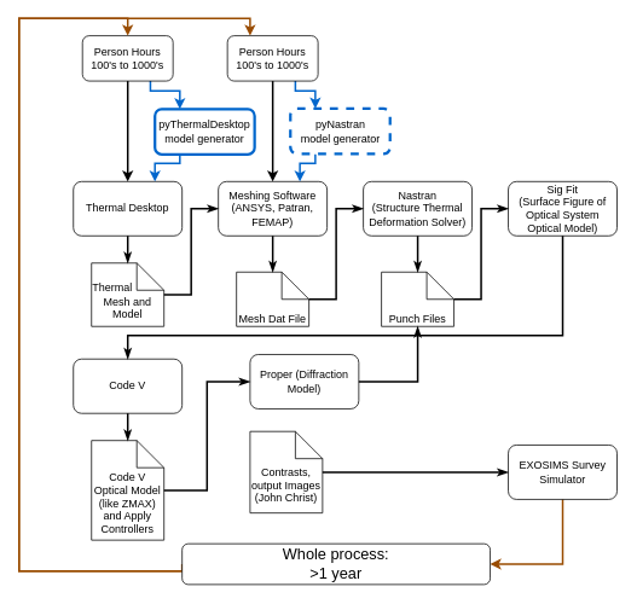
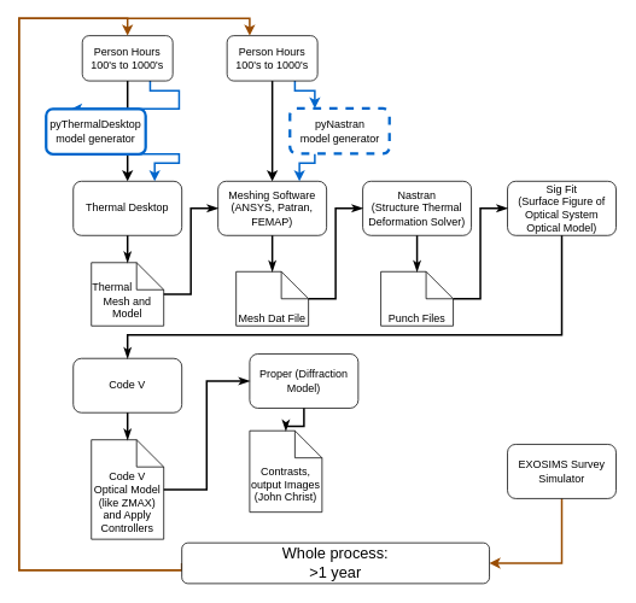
  <mxCell id="0" />
  <mxCell id="1" parent="0" />
  <mxCell id="2" style="edgeStyle=orthogonalEdgeStyle;rounded=0;comic=0;jumpStyle=none;jumpSize=1;html=1;exitX=0.5;exitY=1;entryX=0.5;entryY=0;endArrow=classicThin;endFill=1;jettySize=auto;orthogonalLoop=1;strokeWidth=2;fontSize=12;" parent="1" source="3" target="11" edge="1"><mxGeometry relative="1" as="geometry" /></mxCell>
  <mxCell id="3" value="Thermal Desktop" style="rounded=1;whiteSpace=wrap;html=1;fillColor=none;fontSize=12;" parent="1" vertex="1"><mxGeometry x="80" y="200" width="120" height="60" as="geometry" /></mxCell>
  <mxCell id="4" style="edgeStyle=orthogonalEdgeStyle;rounded=0;comic=0;jumpStyle=none;jumpSize=1;html=1;exitX=0.5;exitY=1;entryX=0.5;entryY=0;endArrow=classicThin;endFill=1;jettySize=auto;orthogonalLoop=1;strokeWidth=2;fontSize=12;" parent="1" source="5" target="13" edge="1"><mxGeometry relative="1" as="geometry" /></mxCell>
  <mxCell id="5" value="Meshing Software (ANSYS, Patran, FEMAP)" style="rounded=1;whiteSpace=wrap;html=1;fillColor=none;fontSize=12;" parent="1" vertex="1"><mxGeometry x="240" y="200" width="120" height="60" as="geometry" /></mxCell>
  <mxCell id="6" style="edgeStyle=orthogonalEdgeStyle;rounded=0;comic=0;jumpStyle=none;jumpSize=1;html=1;exitX=0.5;exitY=1;entryX=0.5;entryY=0;endArrow=classicThin;endFill=1;jettySize=auto;orthogonalLoop=1;strokeWidth=2;fontSize=12;" parent="1" source="7" target="15" edge="1"><mxGeometry relative="1" as="geometry" /></mxCell>
  <mxCell id="7" value="Nastran&lt;br&gt;(Structure Thermal Deformation Solver)&lt;br&gt;" style="rounded=1;whiteSpace=wrap;html=1;fillColor=none;fontSize=12;" parent="1" vertex="1"><mxGeometry x="400" y="200" width="120" height="60" as="geometry" /></mxCell>
  <mxCell id="8" style="edgeStyle=orthogonalEdgeStyle;rounded=0;comic=0;jumpStyle=none;jumpSize=1;html=1;exitX=0.5;exitY=1;entryX=0.5;entryY=0;endArrow=classicThin;endFill=1;jettySize=auto;orthogonalLoop=1;strokeWidth=2;fontSize=12;" parent="1" source="9" target="17" edge="1"><mxGeometry relative="1" as="geometry"><Array as="points"><mxPoint x="620" y="370" /><mxPoint x="140" y="370" /></Array></mxGeometry></mxCell>
  <mxCell id="9" value="Sig Fit&lt;br&gt;(Surface Figure of Optical System Optical Model)&lt;br&gt;" style="rounded=1;whiteSpace=wrap;html=1;fillColor=none;fontSize=12;" parent="1" vertex="1"><mxGeometry x="560" y="200" width="120" height="60" as="geometry" /></mxCell>
  <mxCell id="10" style="edgeStyle=orthogonalEdgeStyle;rounded=0;comic=0;jumpStyle=none;jumpSize=1;html=1;exitX=1;exitY=0.5;entryX=0;entryY=0.5;endArrow=classicThin;endFill=1;jettySize=auto;orthogonalLoop=1;strokeWidth=2;fontSize=12;" parent="1" source="11" target="5" edge="1"><mxGeometry relative="1" as="geometry" /></mxCell>
  <mxCell id="11" value="&lt;div&gt;&lt;br&gt;&lt;/div&gt;&lt;div&gt;Thermal &amp;nbsp; &amp;nbsp; &amp;nbsp; &amp;nbsp; &amp;nbsp; Mesh and Model&lt;/div&gt;" style="shape=note;whiteSpace=wrap;html=1;backgroundOutline=1;fillColor=none;fontSize=12;" parent="1" vertex="1"><mxGeometry x="100" y="290" width="80" height="70" as="geometry" /></mxCell>
  <mxCell id="12" style="edgeStyle=orthogonalEdgeStyle;rounded=0;comic=0;jumpStyle=none;jumpSize=1;html=1;exitX=1;exitY=0.5;entryX=0;entryY=0.5;endArrow=classicThin;endFill=1;jettySize=auto;orthogonalLoop=1;strokeWidth=2;fontSize=12;" parent="1" source="13" target="7" edge="1"><mxGeometry relative="1" as="geometry" /></mxCell>
  <mxCell id="13" value="&lt;div&gt;&lt;br&gt;&lt;/div&gt;&lt;div&gt;&lt;br&gt;&lt;/div&gt;&lt;div&gt;&lt;br&gt;&lt;/div&gt;&lt;div&gt;Mesh Dat File&lt;/div&gt;" style="shape=note;whiteSpace=wrap;html=1;backgroundOutline=1;fillColor=none;fontSize=12;" parent="1" vertex="1"><mxGeometry x="260" y="300" width="80" height="60" as="geometry" /></mxCell>
  <mxCell id="14" style="edgeStyle=orthogonalEdgeStyle;rounded=0;comic=0;jumpStyle=none;jumpSize=1;html=1;exitX=1;exitY=0.5;entryX=0;entryY=0.5;endArrow=classicThin;endFill=1;jettySize=auto;orthogonalLoop=1;strokeWidth=2;fontSize=12;" parent="1" source="15" target="9" edge="1"><mxGeometry relative="1" as="geometry" /></mxCell>
  <mxCell id="15" value="&lt;div&gt;&lt;br&gt;&lt;/div&gt;&lt;div&gt;&lt;br&gt;&lt;/div&gt;&lt;div&gt;&lt;br&gt;&lt;/div&gt;&lt;div&gt;Punch Files&lt;/div&gt;" style="shape=note;whiteSpace=wrap;html=1;backgroundOutline=1;fillColor=none;fontSize=12;" parent="1" vertex="1"><mxGeometry x="420" y="300" width="80" height="60" as="geometry" /></mxCell>
  <mxCell id="16" style="edgeStyle=orthogonalEdgeStyle;rounded=0;comic=0;jumpStyle=none;jumpSize=1;html=1;exitX=0.5;exitY=1;entryX=0.5;entryY=0;endArrow=classicThin;endFill=1;jettySize=auto;orthogonalLoop=1;strokeWidth=2;fontSize=12;" parent="1" source="17" target="19" edge="1"><mxGeometry relative="1" as="geometry" /></mxCell>
  <mxCell id="17" value="Code V" style="rounded=1;whiteSpace=wrap;html=1;fillColor=none;fontSize=12;" parent="1" vertex="1"><mxGeometry x="80" y="396" width="120" height="60" as="geometry" /></mxCell>
  <mxCell id="18" style="edgeStyle=orthogonalEdgeStyle;rounded=0;comic=0;jumpStyle=none;jumpSize=1;html=1;exitX=1;exitY=0.5;entryX=0;entryY=0.5;endArrow=classicThin;endFill=1;jettySize=auto;orthogonalLoop=1;strokeWidth=2;fontSize=12;" parent="1" source="19" target="21" edge="1"><mxGeometry relative="1" as="geometry" /></mxCell>
  <mxCell id="19" value="&lt;br&gt;&lt;br&gt;Code V Optical Model (like ZMAX) and Apply Controllers" style="shape=note;whiteSpace=wrap;html=1;backgroundOutline=1;fillColor=none;fontSize=12;" parent="1" vertex="1"><mxGeometry x="100" y="486" width="80" height="110" as="geometry" /></mxCell>
- <mxCell id="20" style="edgeStyle=orthogonalEdgeStyle;rounded=0;comic=0;jumpStyle=none;jumpSize=1;html=1;endArrow=classicThin;endFill=1;jettySize=auto;orthogonalLoop=1;strokeWidth=2;fontSize=12;" parent="1" source="21" target="15" edge="1"><mxGeometry relative="1" as="geometry" /></mxCell>
+ <mxCell id="20" style="edgeStyle=orthogonalEdgeStyle;rounded=0;comic=0;jumpStyle=none;jumpSize=1;html=1;entryX=0.5;entryY=0;endArrow=classicThin;endFill=1;jettySize=auto;orthogonalLoop=1;strokeWidth=2;fontSize=12;" parent="1" source="21" target="23" edge="1"><mxGeometry relative="1" as="geometry" /></mxCell>
  <mxCell id="21" value="Proper (Diffraction Model)" style="rounded=1;whiteSpace=wrap;html=1;fillColor=none;fontSize=12;" parent="1" vertex="1"><mxGeometry x="275" y="391" width="120" height="60" as="geometry" /></mxCell>
- <mxCell id="22" style="edgeStyle=orthogonalEdgeStyle;rounded=0;comic=0;jumpStyle=none;jumpSize=1;html=1;exitX=1;exitY=0.5;entryX=0;entryY=0.5;endArrow=classicThin;endFill=1;jettySize=auto;orthogonalLoop=1;strokeWidth=2;fontSize=12;" parent="1" source="23" target="25" edge="1"><mxGeometry relative="1" as="geometry" /></mxCell>
  <mxCell id="23" value="&lt;br&gt;&lt;br&gt;Contrasts, output Images (John Christ)" style="shape=note;whiteSpace=wrap;html=1;backgroundOutline=1;fillColor=none;fontSize=12;" parent="1" vertex="1"><mxGeometry x="275" y="476" width="80" height="90" as="geometry" /></mxCell>
  <mxCell id="24" style="edgeStyle=orthogonalEdgeStyle;rounded=0;orthogonalLoop=1;jettySize=auto;html=1;exitX=0.5;exitY=1;exitDx=0;exitDy=0;entryX=1;entryY=0.5;entryDx=0;entryDy=0;strokeColor=#994C00;strokeWidth=2;fontSize=17;" parent="1" source="25" target="34" edge="1"><mxGeometry relative="1" as="geometry" /></mxCell>
  <mxCell id="25" value="EXOSIMS Survey Simulator" style="rounded=1;whiteSpace=wrap;html=1;fillColor=none;fontSize=12;" parent="1" vertex="1"><mxGeometry x="560" y="491" width="120" height="60" as="geometry" /></mxCell>
  <mxCell id="26" style="edgeStyle=orthogonalEdgeStyle;rounded=0;orthogonalLoop=1;jettySize=auto;html=1;exitX=0.5;exitY=1;exitDx=0;exitDy=0;entryX=0.5;entryY=0;entryDx=0;entryDy=0;strokeWidth=2;" parent="1" source="28" target="5" edge="1"><mxGeometry relative="1" as="geometry" /></mxCell>
  <mxCell id="27" style="edgeStyle=orthogonalEdgeStyle;rounded=0;orthogonalLoop=1;jettySize=auto;html=1;exitX=0.75;exitY=1;exitDx=0;exitDy=0;entryX=0.25;entryY=0;entryDx=0;entryDy=0;strokeColor=#0066CC;strokeWidth=2;fontSize=17;" parent="1" source="28" target="36" edge="1"><mxGeometry relative="1" as="geometry"><Array as="points"><mxPoint x="325" y="100" /><mxPoint x="347" y="100" /></Array></mxGeometry></mxCell>
  <mxCell id="28" value="&lt;div&gt;Person Hours&lt;/div&gt;&lt;div&gt;100's to 1000's&lt;/div&gt;" style="rounded=1;whiteSpace=wrap;html=1;" parent="1" vertex="1"><mxGeometry x="250" y="39" width="100" height="50" as="geometry" /></mxCell>
  <mxCell id="29" style="edgeStyle=orthogonalEdgeStyle;rounded=0;orthogonalLoop=1;jettySize=auto;html=1;exitX=0.5;exitY=1;exitDx=0;exitDy=0;entryX=0.5;entryY=0;entryDx=0;entryDy=0;strokeWidth=2;" parent="1" source="31" target="3" edge="1"><mxGeometry relative="1" as="geometry" /></mxCell>
  <mxCell id="30" style="edgeStyle=orthogonalEdgeStyle;rounded=0;orthogonalLoop=1;jettySize=auto;html=1;exitX=0.75;exitY=1;exitDx=0;exitDy=0;entryX=0.25;entryY=0;entryDx=0;entryDy=0;strokeColor=#0066CC;strokeWidth=2;fontSize=17;" parent="1" source="31" target="38" edge="1"><mxGeometry relative="1" as="geometry"><Array as="points"><mxPoint x="165" y="100" /><mxPoint x="197" y="100" /></Array></mxGeometry></mxCell>
  <mxCell id="31" value="&lt;div&gt;Person Hours&lt;/div&gt;&lt;div&gt;100's to 1000's&lt;/div&gt;" style="rounded=1;whiteSpace=wrap;html=1;" parent="1" vertex="1"><mxGeometry x="90" y="39" width="100" height="50" as="geometry" /></mxCell>
  <mxCell id="32" style="edgeStyle=orthogonalEdgeStyle;rounded=0;orthogonalLoop=1;jettySize=auto;html=1;exitX=0;exitY=0.5;exitDx=0;exitDy=0;entryX=0.5;entryY=0;entryDx=0;entryDy=0;strokeColor=#994C00;strokeWidth=2;fontSize=17;" parent="1" source="34" target="31" edge="1"><mxGeometry relative="1" as="geometry"><Array as="points"><mxPoint x="20" y="630" /><mxPoint x="20" y="20" /><mxPoint x="140" y="20" /></Array></mxGeometry></mxCell>
  <mxCell id="33" style="edgeStyle=orthogonalEdgeStyle;rounded=0;orthogonalLoop=1;jettySize=auto;html=1;exitX=0;exitY=0.5;exitDx=0;exitDy=0;entryX=0.25;entryY=0;entryDx=0;entryDy=0;strokeColor=#994C00;strokeWidth=2;fontSize=17;" parent="1" source="34" target="28" edge="1"><mxGeometry relative="1" as="geometry"><Array as="points"><mxPoint x="20" y="630" /><mxPoint x="20" y="20" /><mxPoint x="275" y="20" /></Array></mxGeometry></mxCell>
  <mxCell id="34" value="&lt;div&gt;Whole process: &lt;br&gt;&lt;/div&gt;&lt;div&gt;&amp;gt;1 year&lt;/div&gt;" style="rounded=1;whiteSpace=wrap;html=1;fontSize=17;" parent="1" vertex="1"><mxGeometry x="200" y="600" width="340" height="45" as="geometry" /></mxCell>
  <mxCell id="35" style="edgeStyle=orthogonalEdgeStyle;rounded=0;orthogonalLoop=1;jettySize=auto;html=1;exitX=0.25;exitY=1;exitDx=0;exitDy=0;entryX=0.75;entryY=0;entryDx=0;entryDy=0;strokeColor=#0066CC;strokeWidth=2;fontSize=17;" parent="1" source="36" target="5" edge="1"><mxGeometry relative="1" as="geometry"><Array as="points"><mxPoint x="347" y="180" /><mxPoint x="330" y="180" /></Array></mxGeometry></mxCell>
  <mxCell id="36" value="&lt;div&gt;pyNastran &lt;br&gt;&lt;/div&gt;&lt;div&gt;model generator&lt;/div&gt;" style="rounded=1;whiteSpace=wrap;html=1;strokeColor=#0066CC;strokeWidth=3;dashed=1;" parent="1" vertex="1"><mxGeometry x="319.5" y="119.5" width="110" height="50" as="geometry" /></mxCell>
  <mxCell id="37" style="edgeStyle=orthogonalEdgeStyle;rounded=0;orthogonalLoop=1;jettySize=auto;html=1;exitX=0.25;exitY=1;exitDx=0;exitDy=0;entryX=0.75;entryY=0;entryDx=0;entryDy=0;strokeColor=#0066CC;strokeWidth=2;fontSize=17;" parent="1" source="38" target="3" edge="1"><mxGeometry relative="1" as="geometry"><Array as="points"><mxPoint x="197" y="180" /><mxPoint x="170" y="180" /></Array></mxGeometry></mxCell>
- <mxCell id="38" value="pyThermalDesktop model generator" style="rounded=1;whiteSpace=wrap;html=1;strokeColor=#0066CC;strokeWidth=3;" parent="1" vertex="1"><mxGeometry x="170" y="120" width="110" height="50" as="geometry" /></mxCell>
+ <mxCell id="38" value="pyThermalDesktop model generator" style="rounded=1;whiteSpace=wrap;html=1;strokeColor=#0066CC;strokeWidth=3;" parent="1" vertex="1"><mxGeometry x="50" y="120" width="110" height="50" as="geometry" /></mxCell>
